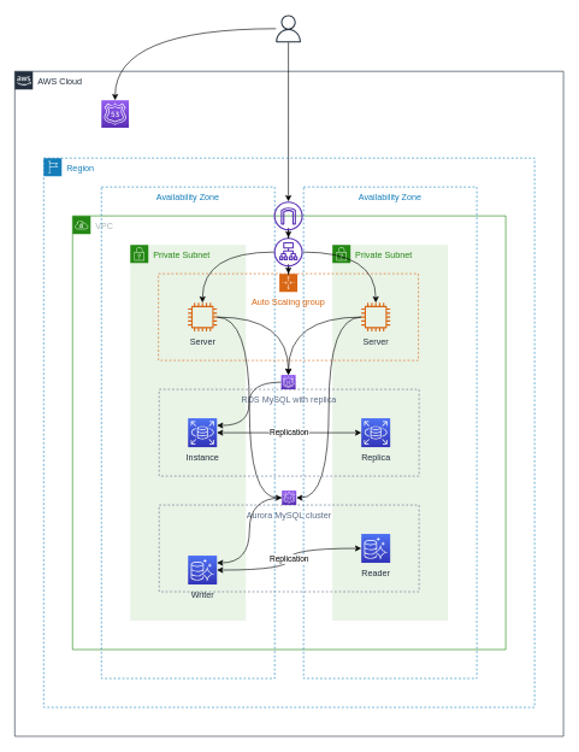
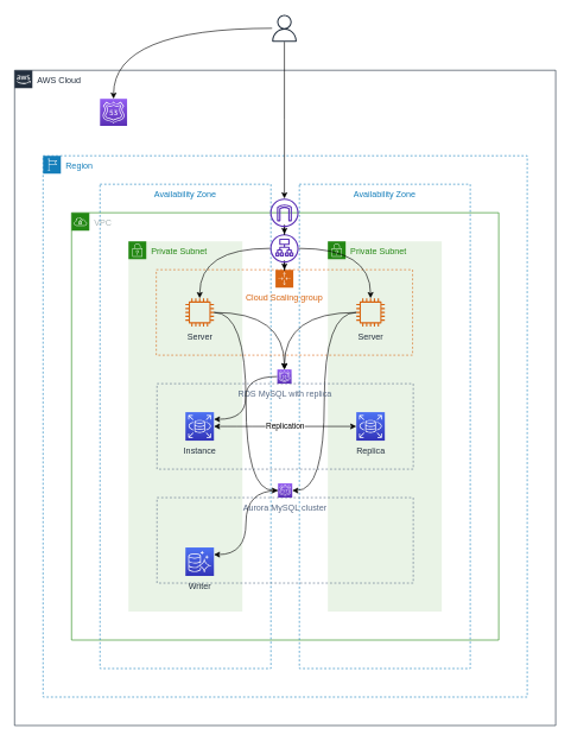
  <mxCell id="0" />
  <mxCell id="1" parent="0" />
  <mxCell id="2" value="AWS Cloud" style="points=[[0,0],[0.25,0],[0.5,0],[0.75,0],[1,0],[1,0.25],[1,0.5],[1,0.75],[1,1],[0.75,1],[0.5,1],[0.25,1],[0,1],[0,0.75],[0,0.5],[0,0.25]];outlineConnect=0;gradientColor=none;html=1;whiteSpace=wrap;fontSize=12;fontStyle=0;shape=mxgraph.aws4.group;grIcon=mxgraph.aws4.group_aws_cloud_alt;strokeColor=#232F3E;fillColor=none;verticalAlign=top;align=left;spacingLeft=30;fontColor=#232F3E;dashed=0;" parent="1" vertex="1"><mxGeometry x="20" y="98" width="760" height="920" as="geometry" /></mxCell>
  <mxCell id="3" value="Region" style="points=[[0,0],[0.25,0],[0.5,0],[0.75,0],[1,0],[1,0.25],[1,0.5],[1,0.75],[1,1],[0.75,1],[0.5,1],[0.25,1],[0,1],[0,0.75],[0,0.5],[0,0.25]];outlineConnect=0;gradientColor=none;html=1;whiteSpace=wrap;fontSize=12;fontStyle=0;shape=mxgraph.aws4.group;grIcon=mxgraph.aws4.group_region;strokeColor=#147EBA;fillColor=none;verticalAlign=top;align=left;spacingLeft=30;fontColor=#147EBA;dashed=1;" parent="1" vertex="1"><mxGeometry x="60" y="218" width="680" height="760" as="geometry" /></mxCell>
  <mxCell id="4" value="VPC" style="points=[[0,0],[0.25,0],[0.5,0],[0.75,0],[1,0],[1,0.25],[1,0.5],[1,0.75],[1,1],[0.75,1],[0.5,1],[0.25,1],[0,1],[0,0.75],[0,0.5],[0,0.25]];outlineConnect=0;gradientColor=none;html=1;whiteSpace=wrap;fontSize=12;fontStyle=0;shape=mxgraph.aws4.group;grIcon=mxgraph.aws4.group_vpc;strokeColor=#248814;fillColor=none;verticalAlign=top;align=left;spacingLeft=30;fontColor=#AAB7B8;dashed=0;" parent="1" vertex="1"><mxGeometry x="100" y="298" width="600" height="600" as="geometry" /></mxCell>
  <mxCell id="5" value="Availability Zone" style="fillColor=none;strokeColor=#147EBA;dashed=1;verticalAlign=top;fontStyle=0;fontColor=#147EBA;" parent="1" vertex="1"><mxGeometry x="140" y="258" width="240" height="680" as="geometry" /></mxCell>
  <mxCell id="6" value="Availability Zone" style="fillColor=none;strokeColor=#147EBA;dashed=1;verticalAlign=top;fontStyle=0;fontColor=#147EBA;" parent="1" vertex="1"><mxGeometry x="420" y="258" width="240" height="680" as="geometry" /></mxCell>
  <mxCell id="7" value="Private Subnet" style="points=[[0,0],[0.25,0],[0.5,0],[0.75,0],[1,0],[1,0.25],[1,0.5],[1,0.75],[1,1],[0.75,1],[0.5,1],[0.25,1],[0,1],[0,0.75],[0,0.5],[0,0.25]];outlineConnect=0;gradientColor=none;html=1;whiteSpace=wrap;fontSize=12;fontStyle=0;shape=mxgraph.aws4.group;grIcon=mxgraph.aws4.group_security_group;grStroke=0;strokeColor=#248814;fillColor=#E9F3E6;verticalAlign=top;align=left;spacingLeft=30;fontColor=#248814;dashed=0;" parent="1" vertex="1"><mxGeometry x="180" y="338" width="160" height="520" as="geometry" /></mxCell>
  <mxCell id="8" value="Private Subnet" style="points=[[0,0],[0.25,0],[0.5,0],[0.75,0],[1,0],[1,0.25],[1,0.5],[1,0.75],[1,1],[0.75,1],[0.5,1],[0.25,1],[0,1],[0,0.75],[0,0.5],[0,0.25]];outlineConnect=0;gradientColor=none;html=1;whiteSpace=wrap;fontSize=12;fontStyle=0;shape=mxgraph.aws4.group;grIcon=mxgraph.aws4.group_security_group;grStroke=0;strokeColor=#248814;fillColor=#E9F3E6;verticalAlign=top;align=left;spacingLeft=30;fontColor=#248814;dashed=0;" parent="1" vertex="1"><mxGeometry x="460" y="338" width="160" height="520" as="geometry" /></mxCell>
- <mxCell id="9" value="Auto Scaling group" style="points=[[0,0],[0.25,0],[0.5,0],[0.75,0],[1,0],[1,0.25],[1,0.5],[1,0.75],[1,1],[0.75,1],[0.5,1],[0.25,1],[0,1],[0,0.75],[0,0.5],[0,0.25]];outlineConnect=0;gradientColor=none;html=1;whiteSpace=wrap;fontSize=12;fontStyle=0;shape=mxgraph.aws4.groupCenter;grIcon=mxgraph.aws4.group_auto_scaling_group;grStroke=1;strokeColor=#D86613;fillColor=none;verticalAlign=top;align=center;fontColor=#D86613;dashed=1;spacingTop=25;" parent="1" vertex="1"><mxGeometry x="219" y="378" width="360" height="120" as="geometry" /></mxCell>
+ <mxCell id="9" value="Cloud Scaling group" style="points=[[0,0],[0.25,0],[0.5,0],[0.75,0],[1,0],[1,0.25],[1,0.5],[1,0.75],[1,1],[0.75,1],[0.5,1],[0.25,1],[0,1],[0,0.75],[0,0.5],[0,0.25]];outlineConnect=0;gradientColor=none;html=1;whiteSpace=wrap;fontSize=12;fontStyle=0;shape=mxgraph.aws4.groupCenter;grIcon=mxgraph.aws4.group_auto_scaling_group;grStroke=1;strokeColor=#D86613;fillColor=none;verticalAlign=top;align=center;fontColor=#D86613;dashed=1;spacingTop=25;" parent="1" vertex="1"><mxGeometry x="219" y="378" width="360" height="120" as="geometry" /></mxCell>
  <mxCell id="10" style="edgeStyle=orthogonalEdgeStyle;rounded=0;orthogonalLoop=1;jettySize=auto;html=1;curved=1;" parent="1" source="12" target="35" edge="1"><mxGeometry relative="1" as="geometry" /></mxCell>
  <mxCell id="11" style="edgeStyle=orthogonalEdgeStyle;curved=1;rounded=0;orthogonalLoop=1;jettySize=auto;html=1;entryX=0;entryY=0.5;entryDx=0;entryDy=0;entryPerimeter=0;" parent="1" source="12" target="37" edge="1"><mxGeometry relative="1" as="geometry" /></mxCell>
  <mxCell id="12" value="Server" style="outlineConnect=0;fontColor=#232F3E;gradientColor=none;fillColor=#D86613;strokeColor=none;dashed=0;verticalLabelPosition=bottom;verticalAlign=top;align=center;html=1;fontSize=12;fontStyle=0;aspect=fixed;pointerEvents=1;shape=mxgraph.aws4.instance2;" parent="1" vertex="1"><mxGeometry x="260" y="418" width="40" height="40" as="geometry" /></mxCell>
  <mxCell id="13" style="edgeStyle=orthogonalEdgeStyle;curved=1;rounded=0;orthogonalLoop=1;jettySize=auto;html=1;entryX=0.5;entryY=0;entryDx=0;entryDy=0;entryPerimeter=0;" parent="1" source="15" target="35" edge="1"><mxGeometry relative="1" as="geometry" /></mxCell>
  <mxCell id="14" style="edgeStyle=orthogonalEdgeStyle;curved=1;rounded=0;orthogonalLoop=1;jettySize=auto;html=1;entryX=1;entryY=0.5;entryDx=0;entryDy=0;entryPerimeter=0;" parent="1" source="15" target="37" edge="1"><mxGeometry relative="1" as="geometry" /></mxCell>
  <mxCell id="15" value="Server" style="outlineConnect=0;fontColor=#232F3E;gradientColor=none;fillColor=#D86613;strokeColor=none;dashed=0;verticalLabelPosition=bottom;verticalAlign=top;align=center;html=1;fontSize=12;fontStyle=0;aspect=fixed;pointerEvents=1;shape=mxgraph.aws4.instance2;" parent="1" vertex="1"><mxGeometry x="500" y="418" width="40" height="40" as="geometry" /></mxCell>
  <mxCell id="16" style="edgeStyle=orthogonalEdgeStyle;rounded=0;orthogonalLoop=1;jettySize=auto;html=1;curved=1;" parent="1" source="19" target="12" edge="1"><mxGeometry relative="1" as="geometry" /></mxCell>
  <mxCell id="17" style="edgeStyle=orthogonalEdgeStyle;curved=1;rounded=0;orthogonalLoop=1;jettySize=auto;html=1;" parent="1" source="19" target="15" edge="1"><mxGeometry relative="1" as="geometry" /></mxCell>
  <mxCell id="18" style="edgeStyle=orthogonalEdgeStyle;curved=1;rounded=0;orthogonalLoop=1;jettySize=auto;html=1;" parent="1" source="19" target="9" edge="1"><mxGeometry relative="1" as="geometry" /></mxCell>
  <mxCell id="19" value="" style="outlineConnect=0;fontColor=#232F3E;gradientColor=none;fillColor=#5A30B5;strokeColor=none;dashed=0;verticalLabelPosition=bottom;verticalAlign=top;align=center;html=1;fontSize=12;fontStyle=0;aspect=fixed;pointerEvents=1;shape=mxgraph.aws4.application_load_balancer;" parent="1" vertex="1"><mxGeometry x="379" y="328" width="40" height="40" as="geometry" /></mxCell>
  <mxCell id="20" style="edgeStyle=orthogonalEdgeStyle;curved=1;rounded=0;orthogonalLoop=1;jettySize=auto;html=1;" parent="1" source="21" target="19" edge="1"><mxGeometry relative="1" as="geometry" /></mxCell>
  <mxCell id="21" value="" style="outlineConnect=0;fontColor=#232F3E;gradientColor=none;fillColor=#5A30B5;strokeColor=none;dashed=0;verticalLabelPosition=bottom;verticalAlign=top;align=center;html=1;fontSize=12;fontStyle=0;aspect=fixed;pointerEvents=1;shape=mxgraph.aws4.internet_gateway;" parent="1" vertex="1"><mxGeometry x="379" y="278" width="40" height="40" as="geometry" /></mxCell>
  <mxCell id="22" style="edgeStyle=orthogonalEdgeStyle;curved=1;rounded=0;orthogonalLoop=1;jettySize=auto;html=1;" parent="1" source="24" target="21" edge="1"><mxGeometry relative="1" as="geometry" /></mxCell>
  <mxCell id="23" style="edgeStyle=orthogonalEdgeStyle;curved=1;rounded=0;orthogonalLoop=1;jettySize=auto;html=1;" parent="1" source="24" target="25" edge="1"><mxGeometry relative="1" as="geometry" /></mxCell>
  <mxCell id="24" value="" style="outlineConnect=0;fontColor=#232F3E;gradientColor=none;fillColor=#232F3E;strokeColor=none;dashed=0;verticalLabelPosition=bottom;verticalAlign=top;align=center;html=1;fontSize=12;fontStyle=0;aspect=fixed;pointerEvents=1;shape=mxgraph.aws4.user;" parent="1" vertex="1"><mxGeometry x="380" y="20" width="38" height="38" as="geometry" /></mxCell>
  <mxCell id="25" value="" style="points=[[0,0,0],[0.25,0,0],[0.5,0,0],[0.75,0,0],[1,0,0],[0,1,0],[0.25,1,0],[0.5,1,0],[0.75,1,0],[1,1,0],[0,0.25,0],[0,0.5,0],[0,0.75,0],[1,0.25,0],[1,0.5,0],[1,0.75,0]];outlineConnect=0;fontColor=#232F3E;gradientColor=#945DF2;gradientDirection=north;fillColor=#5A30B5;strokeColor=#ffffff;dashed=0;verticalLabelPosition=bottom;verticalAlign=top;align=center;html=1;fontSize=12;fontStyle=0;aspect=fixed;shape=mxgraph.aws4.resourceIcon;resIcon=mxgraph.aws4.route_53;" parent="1" vertex="1"><mxGeometry x="140" y="138" width="38" height="38" as="geometry" /></mxCell>
  <mxCell id="26" value="RDS MySQL with replica" style="fillColor=none;strokeColor=#5A6C86;dashed=1;verticalAlign=top;fontStyle=0;fontColor=#5A6C86;" parent="1" vertex="1"><mxGeometry x="220" y="538" width="360" height="120" as="geometry" /></mxCell>
  <mxCell id="27" value="Aurora MySQL cluster" style="fillColor=none;strokeColor=#5A6C86;dashed=1;verticalAlign=top;fontStyle=0;fontColor=#5A6C86;" parent="1" vertex="1"><mxGeometry x="220" y="698" width="360" height="120" as="geometry" /></mxCell>
  <mxCell id="28" value="Replication" style="edgeStyle=orthogonalEdgeStyle;curved=1;rounded=0;orthogonalLoop=1;jettySize=auto;html=1;entryX=0;entryY=0.5;entryDx=0;entryDy=0;entryPerimeter=0;startArrow=classic;startFill=1;" parent="1" source="29" target="33" edge="1"><mxGeometry relative="1" as="geometry" /></mxCell>
  <mxCell id="29" value="Instance" style="points=[[0,0,0],[0.25,0,0],[0.5,0,0],[0.75,0,0],[1,0,0],[0,1,0],[0.25,1,0],[0.5,1,0],[0.75,1,0],[1,1,0],[0,0.25,0],[0,0.5,0],[0,0.75,0],[1,0.25,0],[1,0.5,0],[1,0.75,0]];outlineConnect=0;fontColor=#232F3E;gradientColor=#4D72F3;gradientDirection=north;fillColor=#3334B9;strokeColor=#ffffff;dashed=0;verticalLabelPosition=bottom;verticalAlign=top;align=center;html=1;fontSize=12;fontStyle=0;aspect=fixed;shape=mxgraph.aws4.resourceIcon;resIcon=mxgraph.aws4.rds;" parent="1" vertex="1"><mxGeometry x="260" y="578" width="40" height="40" as="geometry" /></mxCell>
- <mxCell id="30" value="Replication" style="edgeStyle=orthogonalEdgeStyle;curved=1;rounded=0;orthogonalLoop=1;jettySize=auto;html=1;startArrow=classic;startFill=1;" parent="1" source="31" target="32" edge="1"><mxGeometry relative="1" as="geometry" /></mxCell>
  <mxCell id="31" value="Writer" style="points=[[0,0,0],[0.25,0,0],[0.5,0,0],[0.75,0,0],[1,0,0],[0,1,0],[0.25,1,0],[0.5,1,0],[0.75,1,0],[1,1,0],[0,0.25,0],[0,0.5,0],[0,0.75,0],[1,0.25,0],[1,0.5,0],[1,0.75,0]];outlineConnect=0;fontColor=#232F3E;gradientColor=#4D72F3;gradientDirection=north;fillColor=#3334B9;strokeColor=#ffffff;dashed=0;verticalLabelPosition=bottom;verticalAlign=top;align=center;html=1;fontSize=12;fontStyle=0;aspect=fixed;shape=mxgraph.aws4.resourceIcon;resIcon=mxgraph.aws4.aurora;" parent="1" vertex="1"><mxGeometry x="260" y="768" width="40" height="40" as="geometry" /></mxCell>
- <mxCell id="32" value="Reader" style="points=[[0,0,0],[0.25,0,0],[0.5,0,0],[0.75,0,0],[1,0,0],[0,1,0],[0.25,1,0],[0.5,1,0],[0.75,1,0],[1,1,0],[0,0.25,0],[0,0.5,0],[0,0.75,0],[1,0.25,0],[1,0.5,0],[1,0.75,0]];outlineConnect=0;fontColor=#232F3E;gradientColor=#4D72F3;gradientDirection=north;fillColor=#3334B9;strokeColor=#ffffff;dashed=0;verticalLabelPosition=bottom;verticalAlign=top;align=center;html=1;fontSize=12;fontStyle=0;aspect=fixed;shape=mxgraph.aws4.resourceIcon;resIcon=mxgraph.aws4.aurora;" parent="1" vertex="1"><mxGeometry x="500" y="738" width="40" height="40" as="geometry" /></mxCell>
  <mxCell id="33" value="Replica" style="points=[[0,0,0],[0.25,0,0],[0.5,0,0],[0.75,0,0],[1,0,0],[0,1,0],[0.25,1,0],[0.5,1,0],[0.75,1,0],[1,1,0],[0,0.25,0],[0,0.5,0],[0,0.75,0],[1,0.25,0],[1,0.5,0],[1,0.75,0]];outlineConnect=0;fontColor=#232F3E;gradientColor=#4D72F3;gradientDirection=north;fillColor=#3334B9;strokeColor=#ffffff;dashed=0;verticalLabelPosition=bottom;verticalAlign=top;align=center;html=1;fontSize=12;fontStyle=0;aspect=fixed;shape=mxgraph.aws4.resourceIcon;resIcon=mxgraph.aws4.rds;" parent="1" vertex="1"><mxGeometry x="500" y="578" width="40" height="40" as="geometry" /></mxCell>
  <mxCell id="34" style="edgeStyle=orthogonalEdgeStyle;curved=1;rounded=0;orthogonalLoop=1;jettySize=auto;html=1;entryX=1;entryY=0.25;entryDx=0;entryDy=0;entryPerimeter=0;startArrow=none;startFill=0;" parent="1" source="35" target="29" edge="1"><mxGeometry relative="1" as="geometry" /></mxCell>
  <mxCell id="35" value="" style="points=[[0,0,0],[0.25,0,0],[0.5,0,0],[0.75,0,0],[1,0,0],[0,1,0],[0.25,1,0],[0.5,1,0],[0.75,1,0],[1,1,0],[0,0.25,0],[0,0.5,0],[0,0.75,0],[1,0.25,0],[1,0.5,0],[1,0.75,0]];outlineConnect=0;fontColor=#232F3E;gradientColor=#945DF2;gradientDirection=north;fillColor=#5A30B5;strokeColor=#ffffff;dashed=0;verticalLabelPosition=bottom;verticalAlign=top;align=center;html=1;fontSize=12;fontStyle=0;aspect=fixed;shape=mxgraph.aws4.resourceIcon;resIcon=mxgraph.aws4.route_53;" parent="1" vertex="1"><mxGeometry x="389" y="518" width="20" height="20" as="geometry" /></mxCell>
  <mxCell id="36" style="edgeStyle=orthogonalEdgeStyle;curved=1;rounded=0;orthogonalLoop=1;jettySize=auto;html=1;entryX=1;entryY=0.25;entryDx=0;entryDy=0;entryPerimeter=0;startArrow=none;startFill=0;" parent="1" source="37" target="31" edge="1"><mxGeometry relative="1" as="geometry" /></mxCell>
  <mxCell id="37" value="" style="points=[[0,0,0],[0.25,0,0],[0.5,0,0],[0.75,0,0],[1,0,0],[0,1,0],[0.25,1,0],[0.5,1,0],[0.75,1,0],[1,1,0],[0,0.25,0],[0,0.5,0],[0,0.75,0],[1,0.25,0],[1,0.5,0],[1,0.75,0]];outlineConnect=0;fontColor=#232F3E;gradientColor=#945DF2;gradientDirection=north;fillColor=#5A30B5;strokeColor=#ffffff;dashed=0;verticalLabelPosition=bottom;verticalAlign=top;align=center;html=1;fontSize=12;fontStyle=0;aspect=fixed;shape=mxgraph.aws4.resourceIcon;resIcon=mxgraph.aws4.route_53;" parent="1" vertex="1"><mxGeometry x="390" y="678" width="20" height="20" as="geometry" /></mxCell>
